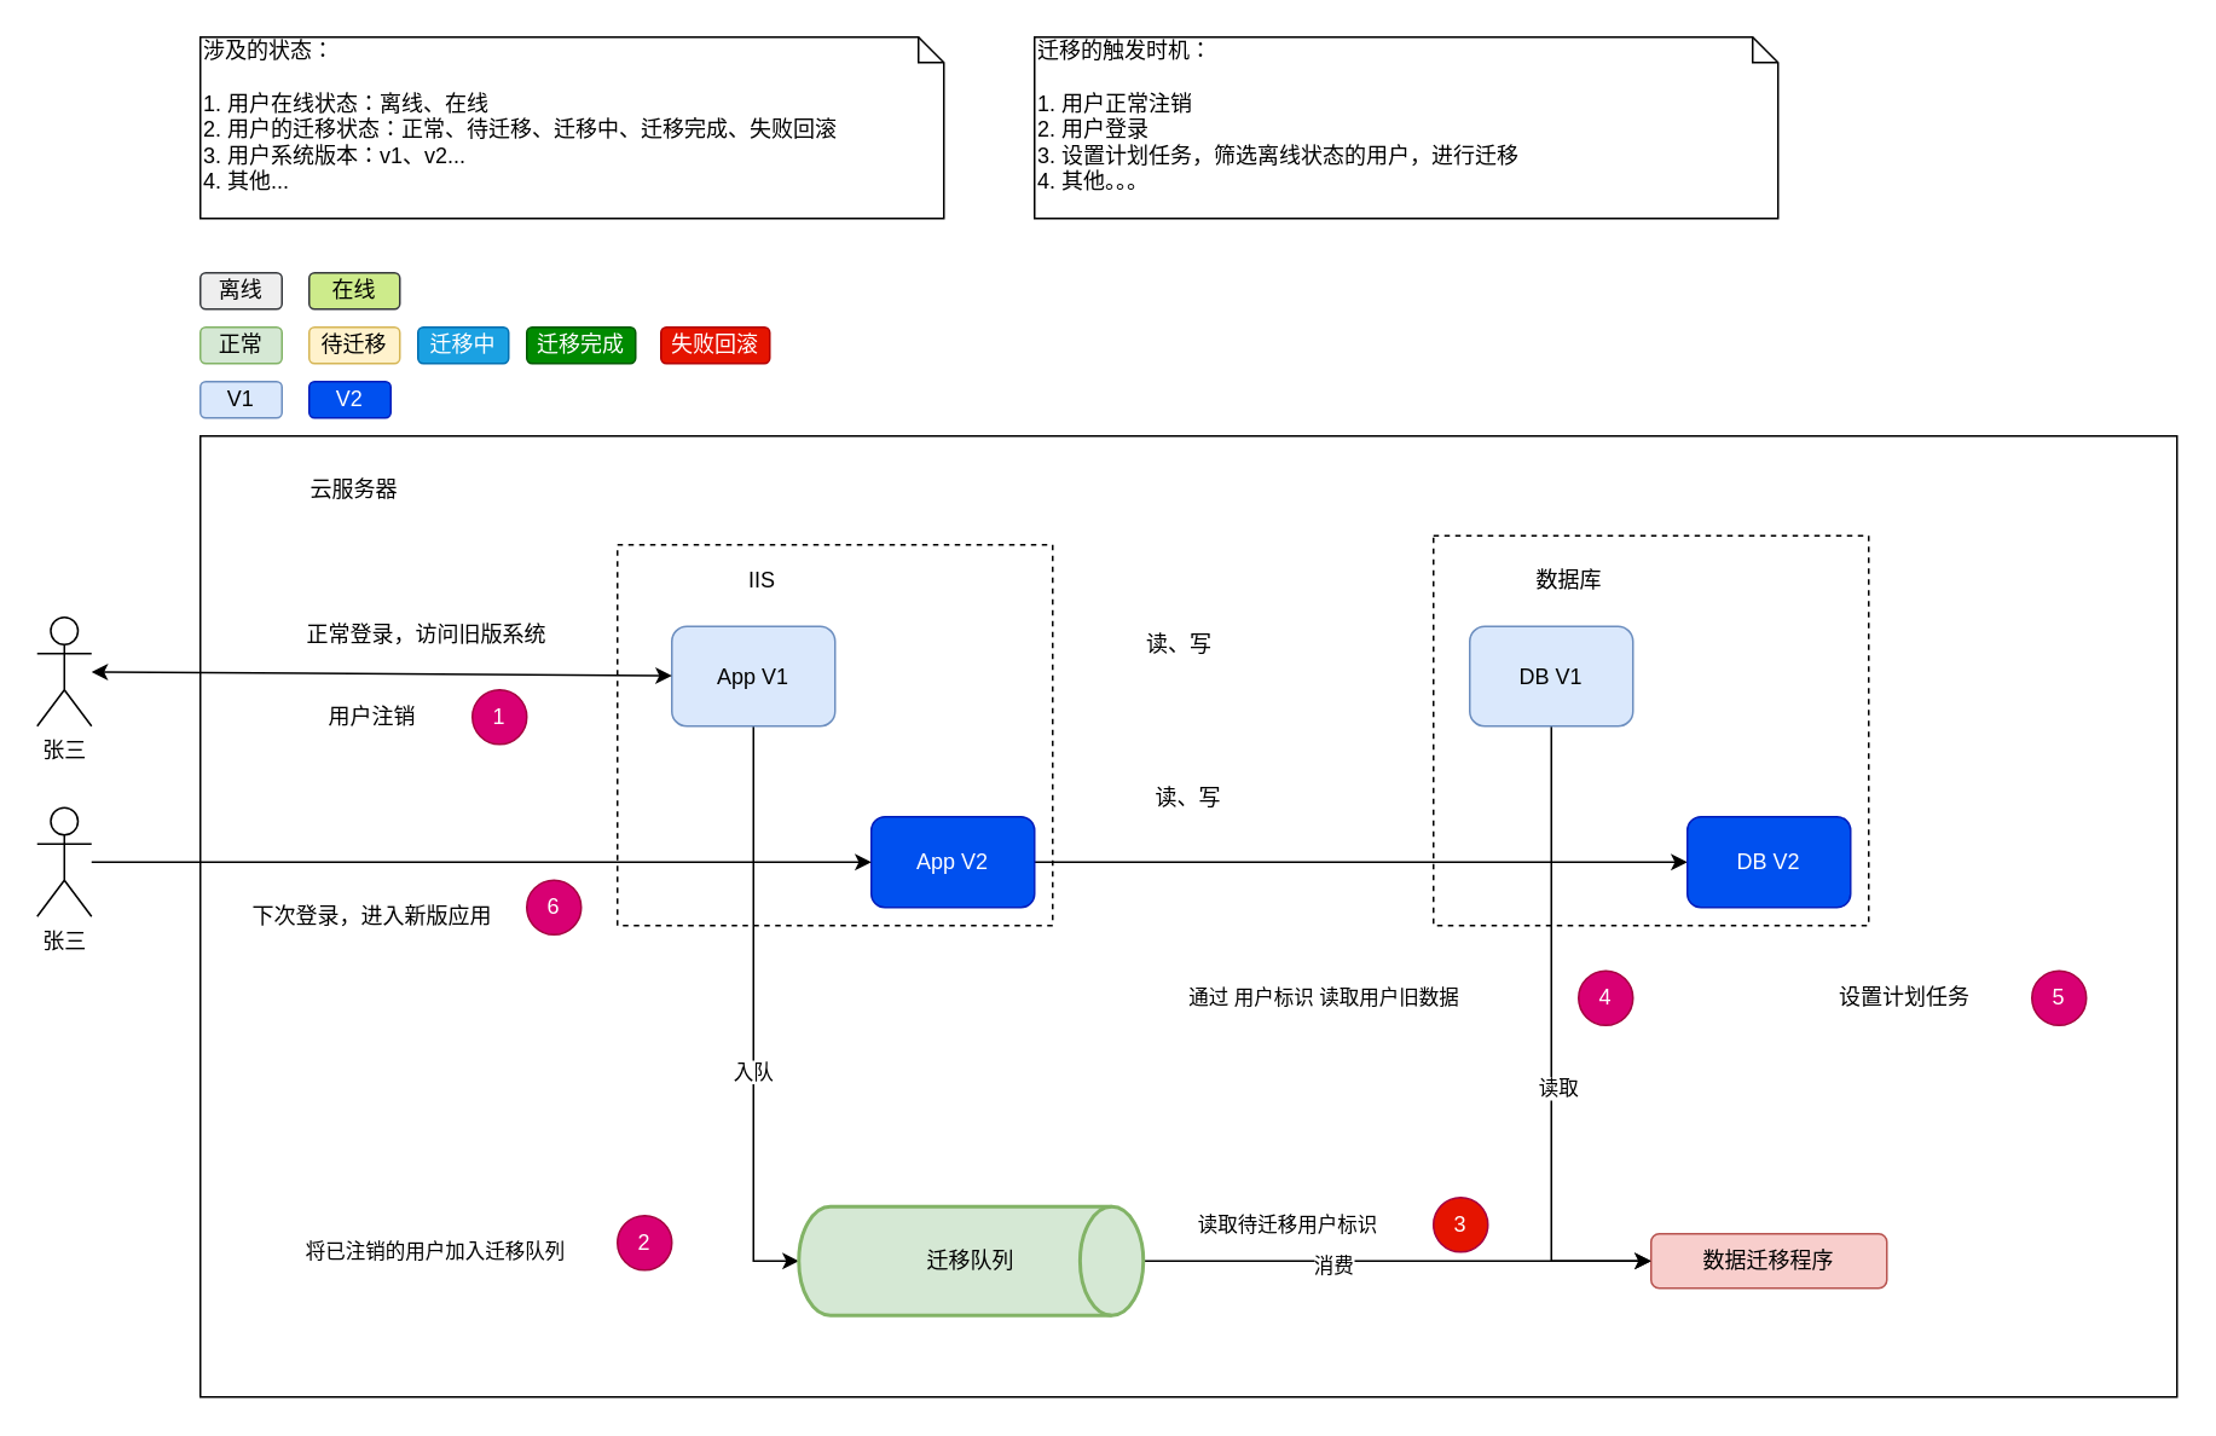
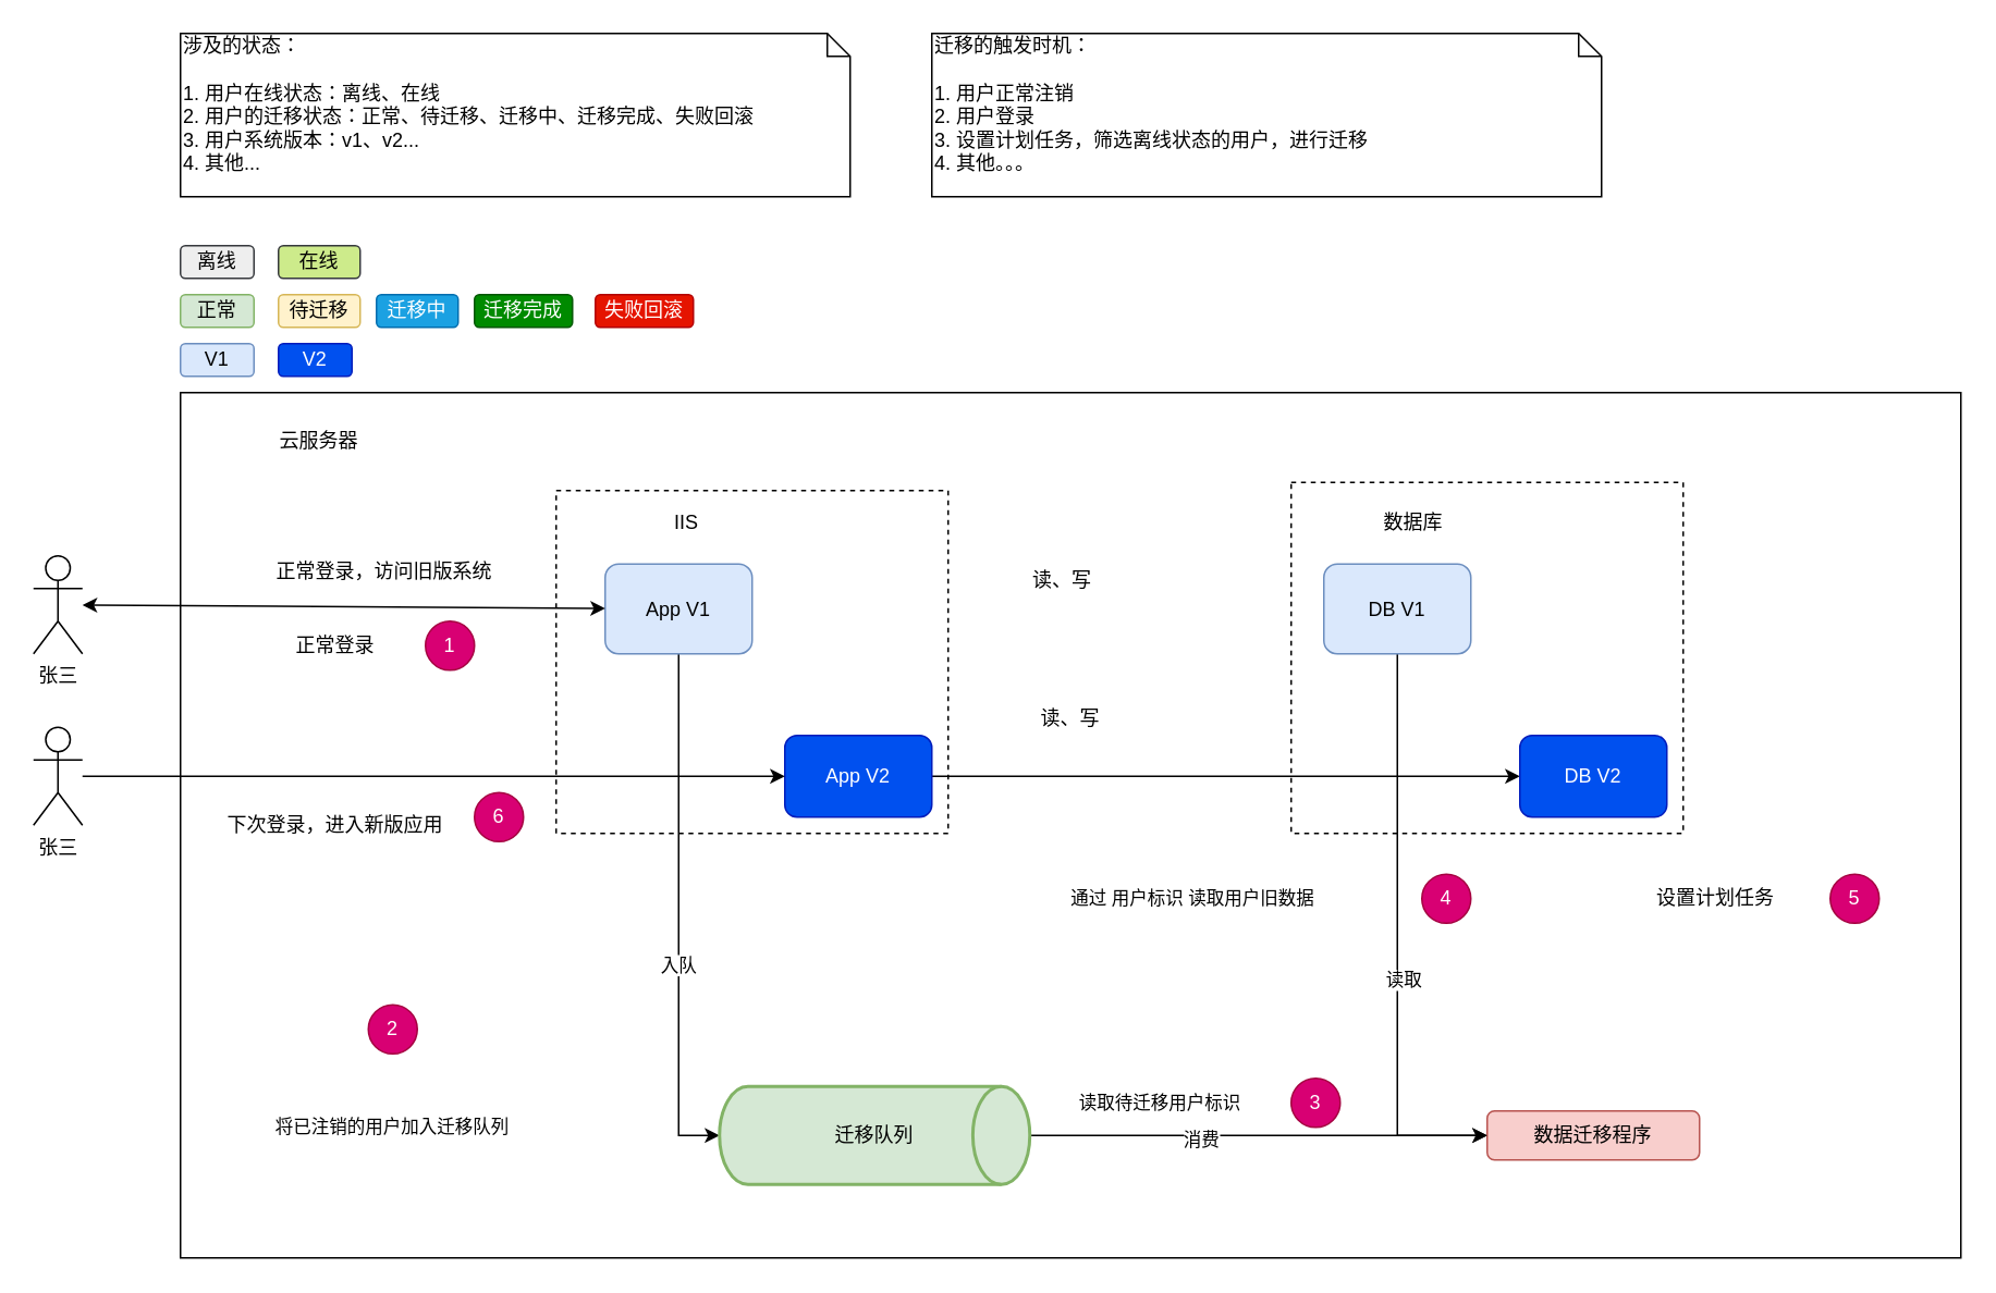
  <mxCell id="0" />
  <mxCell id="1" parent="0" />
  <mxCell id="2" value="" style="rounded=0;whiteSpace=wrap;html=1;" vertex="1" parent="1"><mxGeometry x="110" y="240" width="1090" height="530" as="geometry" /></mxCell>
  <mxCell id="3" value="" style="rounded=0;whiteSpace=wrap;html=1;dashed=1;" vertex="1" parent="1"><mxGeometry x="790" y="295" width="240" height="215" as="geometry" /></mxCell>
  <mxCell id="4" value="" style="rounded=0;whiteSpace=wrap;html=1;dashed=1;" vertex="1" parent="1"><mxGeometry x="340" y="300" width="240" height="210" as="geometry" /></mxCell>
  <mxCell id="5" value="张三" style="shape=umlActor;verticalLabelPosition=bottom;verticalAlign=top;html=1;" vertex="1" parent="1"><mxGeometry x="20" y="340" width="30" height="60" as="geometry" /></mxCell>
  <mxCell id="6" style="edgeStyle=orthogonalEdgeStyle;rounded=0;orthogonalLoop=1;jettySize=auto;html=1;entryX=0;entryY=0.5;entryDx=0;entryDy=0;entryPerimeter=0;" edge="1" parent="1" source="8" target="21"><mxGeometry relative="1" as="geometry" /></mxCell>
  <mxCell id="7" value="入队" style="edgeLabel;html=1;align=center;verticalAlign=middle;resizable=0;points=[];" vertex="1" connectable="0" parent="6"><mxGeometry x="0.137" y="1" relative="1" as="geometry"><mxPoint x="-1.03" y="8.29" as="offset" /></mxGeometry></mxCell>
  <mxCell id="8" value="App V1" style="rounded=1;whiteSpace=wrap;html=1;fillColor=#dae8fc;strokeColor=#6c8ebf;" vertex="1" parent="1"><mxGeometry x="370" y="345" width="90" height="55" as="geometry" /></mxCell>
  <mxCell id="9" value="云服务器" style="text;html=1;strokeColor=none;fillColor=none;align=center;verticalAlign=middle;whiteSpace=wrap;rounded=0;" vertex="1" parent="1"><mxGeometry x="160" y="260" width="70" height="20" as="geometry" /></mxCell>
  <mxCell id="10" value="IIS" style="text;html=1;strokeColor=none;fillColor=none;align=center;verticalAlign=middle;whiteSpace=wrap;rounded=0;" vertex="1" parent="1"><mxGeometry x="385" y="310" width="70" height="20" as="geometry" /></mxCell>
  <mxCell id="11" style="edgeStyle=orthogonalEdgeStyle;rounded=0;orthogonalLoop=1;jettySize=auto;html=1;" edge="1" parent="1" source="12" target="16"><mxGeometry relative="1" as="geometry" /></mxCell>
  <mxCell id="12" value="App V2" style="rounded=1;whiteSpace=wrap;html=1;fillColor=#0050ef;strokeColor=#001DBC;fontColor=#ffffff;" vertex="1" parent="1"><mxGeometry x="480" y="450" width="90" height="50" as="geometry" /></mxCell>
  <mxCell id="13" style="edgeStyle=orthogonalEdgeStyle;rounded=0;orthogonalLoop=1;jettySize=auto;html=1;entryX=0;entryY=0.5;entryDx=0;entryDy=0;exitX=0.5;exitY=1;exitDx=0;exitDy=0;" edge="1" parent="1" source="15" target="18"><mxGeometry relative="1" as="geometry" /></mxCell>
  <mxCell id="14" value="读取" style="edgeLabel;html=1;align=center;verticalAlign=middle;resizable=0;points=[];" vertex="1" connectable="0" parent="13"><mxGeometry x="0.135" y="3" relative="1" as="geometry"><mxPoint as="offset" /></mxGeometry></mxCell>
  <mxCell id="15" value="DB V1" style="rounded=1;whiteSpace=wrap;html=1;fillColor=#dae8fc;strokeColor=#6c8ebf;" vertex="1" parent="1"><mxGeometry x="810" y="345" width="90" height="55" as="geometry" /></mxCell>
  <mxCell id="16" value="DB V2" style="rounded=1;whiteSpace=wrap;html=1;fillColor=#0050ef;strokeColor=#001DBC;fontColor=#ffffff;" vertex="1" parent="1"><mxGeometry x="930" y="450" width="90" height="50" as="geometry" /></mxCell>
  <mxCell id="17" value="数据库" style="text;html=1;strokeColor=none;fillColor=none;align=center;verticalAlign=middle;whiteSpace=wrap;rounded=0;" vertex="1" parent="1"><mxGeometry x="830" y="310" width="70" height="20" as="geometry" /></mxCell>
  <mxCell id="18" value="数据迁移程序" style="rounded=1;whiteSpace=wrap;html=1;fillColor=#f8cecc;strokeColor=#b85450;" vertex="1" parent="1"><mxGeometry x="910" y="680" width="130" height="30" as="geometry" /></mxCell>
  <mxCell id="19" style="edgeStyle=orthogonalEdgeStyle;rounded=0;orthogonalLoop=1;jettySize=auto;html=1;" edge="1" parent="1" source="21" target="18"><mxGeometry relative="1" as="geometry" /></mxCell>
  <mxCell id="20" value="消费" style="edgeLabel;html=1;align=center;verticalAlign=middle;resizable=0;points=[];" vertex="1" connectable="0" parent="19"><mxGeometry x="-0.26" y="-2" relative="1" as="geometry"><mxPoint as="offset" /></mxGeometry></mxCell>
  <mxCell id="21" value="迁移队列" style="strokeWidth=2;html=1;shape=mxgraph.flowchart.direct_data;whiteSpace=wrap;fillColor=#d5e8d4;strokeColor=#82b366;" vertex="1" parent="1"><mxGeometry x="440" y="665" width="190" height="60" as="geometry" /></mxCell>
  <mxCell id="22" value="1" style="ellipse;whiteSpace=wrap;html=1;aspect=fixed;fillColor=#d80073;strokeColor=#A50040;fontColor=#ffffff;" vertex="1" parent="1"><mxGeometry x="260" y="380" width="30" height="30" as="geometry" /></mxCell>
- <mxCell id="23" value="2" style="ellipse;whiteSpace=wrap;html=1;aspect=fixed;fillColor=#d80073;strokeColor=#A50040;fontColor=#ffffff;" vertex="1" parent="1"><mxGeometry x="340" y="670" width="30" height="30" as="geometry" /></mxCell>
- <mxCell id="24" value="3" style="ellipse;whiteSpace=wrap;html=1;aspect=fixed;fillColor=#e51400;strokeColor=#A50040;fontColor=#ffffff;" vertex="1" parent="1"><mxGeometry x="790" y="660" width="30" height="30" as="geometry" /></mxCell>
+ <mxCell id="23" value="2" style="ellipse;whiteSpace=wrap;html=1;aspect=fixed;fillColor=#d80073;strokeColor=#A50040;fontColor=#ffffff;" vertex="1" parent="1"><mxGeometry x="225" y="615" width="30" height="30" as="geometry" /></mxCell>
+ <mxCell id="24" value="3" style="ellipse;whiteSpace=wrap;html=1;aspect=fixed;fillColor=#d80073;strokeColor=#A50040;fontColor=#ffffff;" vertex="1" parent="1"><mxGeometry x="790" y="660" width="30" height="30" as="geometry" /></mxCell>
  <mxCell id="25" value="4" style="ellipse;whiteSpace=wrap;html=1;aspect=fixed;fillColor=#d80073;strokeColor=#A50040;fontColor=#ffffff;" vertex="1" parent="1"><mxGeometry x="870" y="535" width="30" height="30" as="geometry" /></mxCell>
  <mxCell id="26" value="设置计划任务" style="text;html=1;strokeColor=none;fillColor=none;align=center;verticalAlign=middle;whiteSpace=wrap;rounded=0;" vertex="1" parent="1"><mxGeometry x="970" y="540" width="160" height="20" as="geometry" /></mxCell>
  <mxCell id="27" value="&#10;&#10;&lt;span style=&quot;color: rgb(0, 0, 0); font-family: helvetica; font-size: 11px; font-style: normal; font-weight: 400; letter-spacing: normal; text-align: center; text-indent: 0px; text-transform: none; word-spacing: 0px; background-color: rgb(255, 255, 255); display: inline; float: none;&quot;&gt;通过 用户标识 读取用户旧数据&lt;/span&gt;&#10;&#10;" style="text;html=1;strokeColor=none;fillColor=none;align=center;verticalAlign=middle;whiteSpace=wrap;rounded=0;" vertex="1" parent="1"><mxGeometry x="640" y="540" width="180" height="20" as="geometry" /></mxCell>
  <mxCell id="28" value="5" style="ellipse;whiteSpace=wrap;html=1;aspect=fixed;fillColor=#d80073;strokeColor=#A50040;fontColor=#ffffff;" vertex="1" parent="1"><mxGeometry x="1120" y="535" width="30" height="30" as="geometry" /></mxCell>
  <mxCell id="29" value="6" style="ellipse;whiteSpace=wrap;html=1;aspect=fixed;fillColor=#d80073;strokeColor=#A50040;fontColor=#ffffff;" vertex="1" parent="1"><mxGeometry x="290" y="485" width="30" height="30" as="geometry" /></mxCell>
  <mxCell id="30" value="&lt;span style=&quot;font-size: 11px ; background-color: rgb(255 , 255 , 255)&quot;&gt;读取待迁移用户标识&lt;/span&gt;" style="text;html=1;strokeColor=none;fillColor=none;align=center;verticalAlign=middle;whiteSpace=wrap;rounded=0;" vertex="1" parent="1"><mxGeometry x="640" y="665" width="140" height="20" as="geometry" /></mxCell>
  <mxCell id="31" value="&#10;&#10;&lt;span style=&quot;color: rgb(0, 0, 0); font-family: helvetica; font-size: 11px; font-style: normal; font-weight: 400; letter-spacing: normal; text-align: center; text-indent: 0px; text-transform: none; word-spacing: 0px; background-color: rgb(255, 255, 255); display: inline; float: none;&quot;&gt;将已注销的用户加入迁移队列&lt;/span&gt;&#10;&#10;" style="text;html=1;strokeColor=none;fillColor=none;align=center;verticalAlign=middle;whiteSpace=wrap;rounded=0;" vertex="1" parent="1"><mxGeometry x="150" y="680" width="180" height="20" as="geometry" /></mxCell>
  <mxCell id="32" style="edgeStyle=orthogonalEdgeStyle;rounded=0;orthogonalLoop=1;jettySize=auto;html=1;entryX=0;entryY=0.5;entryDx=0;entryDy=0;" edge="1" parent="1" source="33" target="12"><mxGeometry relative="1" as="geometry"><mxPoint x="50" y="460" as="sourcePoint" /></mxGeometry></mxCell>
  <mxCell id="33" value="张三" style="shape=umlActor;verticalLabelPosition=bottom;verticalAlign=top;html=1;" vertex="1" parent="1"><mxGeometry x="20" y="445" width="30" height="60" as="geometry" /></mxCell>
  <mxCell id="34" value="下次登录，进入新版应用" style="text;html=1;strokeColor=none;fillColor=none;align=center;verticalAlign=middle;whiteSpace=wrap;rounded=0;" vertex="1" parent="1"><mxGeometry x="130" y="495" width="150" height="20" as="geometry" /></mxCell>
- <mxCell id="35" value="用户注销" style="text;html=1;strokeColor=none;fillColor=none;align=center;verticalAlign=middle;whiteSpace=wrap;rounded=0;" vertex="1" parent="1"><mxGeometry x="175" y="385" width="60" height="20" as="geometry" /></mxCell>
+ <mxCell id="35" value="正常登录" style="text;html=1;strokeColor=none;fillColor=none;align=center;verticalAlign=middle;whiteSpace=wrap;rounded=0;" vertex="1" parent="1"><mxGeometry x="175" y="385" width="60" height="20" as="geometry" /></mxCell>
  <mxCell id="36" value="" style="endArrow=classic;startArrow=classic;html=1;" edge="1" parent="1" source="5" target="8"><mxGeometry width="50" height="50" relative="1" as="geometry"><mxPoint x="590" y="490" as="sourcePoint" /><mxPoint x="640" y="440" as="targetPoint" /></mxGeometry></mxCell>
  <mxCell id="37" value="正常登录，访问旧版系统" style="text;html=1;strokeColor=none;fillColor=none;align=center;verticalAlign=middle;whiteSpace=wrap;rounded=0;" vertex="1" parent="1"><mxGeometry x="160" y="340" width="150" height="20" as="geometry" /></mxCell>
  <mxCell id="38" value="读、写" style="text;html=1;strokeColor=none;fillColor=none;align=center;verticalAlign=middle;whiteSpace=wrap;rounded=0;" vertex="1" parent="1"><mxGeometry x="630" y="345" width="40" height="20" as="geometry" /></mxCell>
  <mxCell id="39" value="读、写" style="text;html=1;strokeColor=none;fillColor=none;align=center;verticalAlign=middle;whiteSpace=wrap;rounded=0;" vertex="1" parent="1"><mxGeometry x="635" y="430" width="40" height="20" as="geometry" /></mxCell>
  <mxCell id="40" value="涉及的状态：&lt;br&gt;&lt;br&gt;1. 用户在线状态：离线、在线&lt;br&gt;2. 用户的迁移状态：正常、待迁移、迁移中、迁移完成、失败回滚&lt;br&gt;3. 用户系统版本：v1、v2...&lt;br&gt;4. 其他..." style="shape=note;whiteSpace=wrap;html=1;size=14;verticalAlign=top;align=left;spacingTop=-6;" vertex="1" parent="1"><mxGeometry x="110" y="20" width="410" height="100" as="geometry" /></mxCell>
  <mxCell id="41" value="迁移的触发时机：&lt;br&gt;&lt;br&gt;1. 用户正常注销&lt;br&gt;2. 用户登录&lt;br&gt;3. 设置计划任务，筛选离线状态的用户，进行迁移&lt;br&gt;4. 其他。。。" style="shape=note;whiteSpace=wrap;html=1;size=14;verticalAlign=top;align=left;spacingTop=-6;" vertex="1" parent="1"><mxGeometry x="570" y="20" width="410" height="100" as="geometry" /></mxCell>
  <mxCell id="42" value="离线" style="rounded=1;whiteSpace=wrap;html=1;fillColor=#eeeeee;strokeColor=#36393d;" vertex="1" parent="1"><mxGeometry x="110" y="150" width="45" height="20" as="geometry" /></mxCell>
  <mxCell id="43" value="在线" style="rounded=1;whiteSpace=wrap;html=1;fillColor=#cdeb8b;strokeColor=#36393d;" vertex="1" parent="1"><mxGeometry x="170" y="150" width="50" height="20" as="geometry" /></mxCell>
  <mxCell id="44" value="正常" style="rounded=1;whiteSpace=wrap;html=1;fillColor=#d5e8d4;strokeColor=#82b366;" vertex="1" parent="1"><mxGeometry x="110" y="180" width="45" height="20" as="geometry" /></mxCell>
  <mxCell id="45" value="待迁移" style="rounded=1;whiteSpace=wrap;html=1;fillColor=#fff2cc;strokeColor=#d6b656;" vertex="1" parent="1"><mxGeometry x="170" y="180" width="50" height="20" as="geometry" /></mxCell>
  <mxCell id="46" value="迁移中" style="rounded=1;whiteSpace=wrap;html=1;fillColor=#1ba1e2;strokeColor=#006EAF;fontColor=#ffffff;" vertex="1" parent="1"><mxGeometry x="230" y="180" width="50" height="20" as="geometry" /></mxCell>
  <mxCell id="47" value="迁移完成" style="rounded=1;whiteSpace=wrap;html=1;fillColor=#008a00;strokeColor=#005700;fontColor=#ffffff;" vertex="1" parent="1"><mxGeometry x="290" y="180" width="60" height="20" as="geometry" /></mxCell>
  <mxCell id="48" value="失败回滚" style="rounded=1;whiteSpace=wrap;html=1;fillColor=#e51400;strokeColor=#B20000;fontColor=#ffffff;" vertex="1" parent="1"><mxGeometry x="364" y="180" width="60" height="20" as="geometry" /></mxCell>
  <mxCell id="49" value="V1" style="rounded=1;whiteSpace=wrap;html=1;fillColor=#dae8fc;strokeColor=#6c8ebf;" vertex="1" parent="1"><mxGeometry x="110" y="210" width="45" height="20" as="geometry" /></mxCell>
  <mxCell id="50" value="V2" style="rounded=1;whiteSpace=wrap;html=1;fillColor=#0050ef;strokeColor=#001DBC;fontColor=#ffffff;" vertex="1" parent="1"><mxGeometry x="170" y="210" width="45" height="20" as="geometry" /></mxCell>
